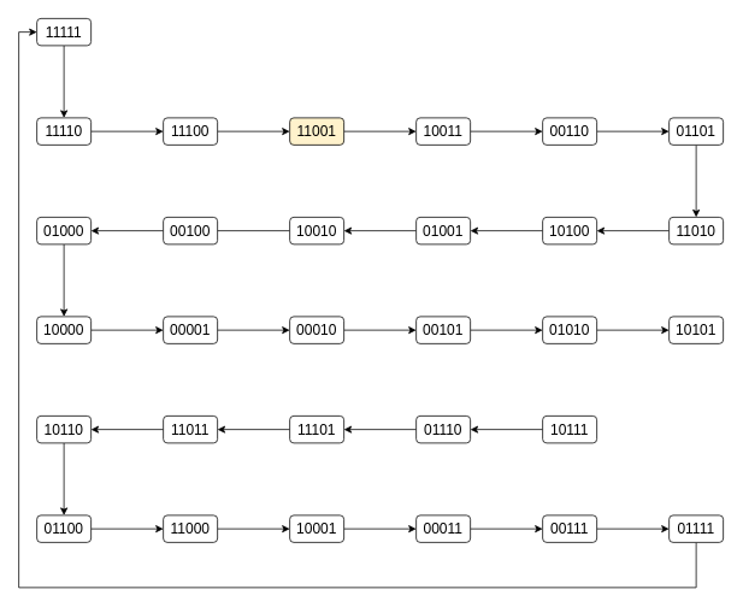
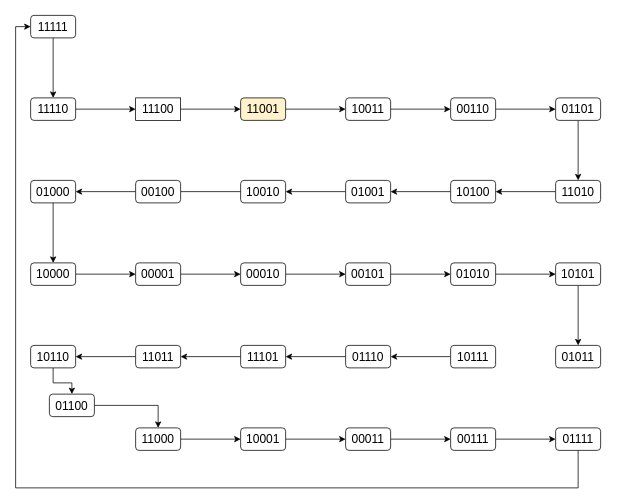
  <mxCell id="0" />
  <mxCell id="1" parent="0" />
  <mxCell id="2" value="" style="edgeStyle=orthogonalEdgeStyle;rounded=0;orthogonalLoop=1;jettySize=auto;html=1;" parent="1" source="4" target="6" edge="1"><mxGeometry relative="1" as="geometry" /></mxCell>
  <mxCell id="3" value="" style="edgeStyle=orthogonalEdgeStyle;rounded=0;orthogonalLoop=1;jettySize=auto;html=1;" parent="1" source="62" target="4" edge="1"><mxGeometry relative="1" as="geometry" /></mxCell>
  <mxCell id="4" value="&lt;font style=&quot;font-size: 16px&quot;&gt;11110&lt;/font&gt;" style="rounded=1;whiteSpace=wrap;html=1;" parent="1" vertex="1"><mxGeometry x="40" y="130" width="60" height="30" as="geometry" /></mxCell>
  <mxCell id="5" value="" style="edgeStyle=orthogonalEdgeStyle;rounded=0;orthogonalLoop=1;jettySize=auto;html=1;" parent="1" source="6" target="8" edge="1"><mxGeometry relative="1" as="geometry" /></mxCell>
- <mxCell id="6" value="&lt;font style=&quot;font-size: 16px&quot;&gt;11100&lt;/font&gt;" style="rounded=1;whiteSpace=wrap;html=1;" parent="1" vertex="1"><mxGeometry x="180" y="130" width="60" height="30" as="geometry" /></mxCell>
+ <mxCell id="6" value="&lt;font style=&quot;font-size: 16px&quot;&gt;11100&lt;/font&gt;" style="whiteSpace=wrap;html=1;rounded=0;" parent="1" vertex="1"><mxGeometry x="180" y="130" width="60" height="30" as="geometry" /></mxCell>
  <mxCell id="7" value="" style="edgeStyle=orthogonalEdgeStyle;rounded=0;orthogonalLoop=1;jettySize=auto;html=1;" parent="1" source="8" target="10" edge="1"><mxGeometry relative="1" as="geometry" /></mxCell>
  <mxCell id="8" value="&lt;span style=&quot;font-size: 16px&quot;&gt;11001&lt;/span&gt;" style="rounded=1;whiteSpace=wrap;html=1;fillColor=#fff2cc;" parent="1" vertex="1"><mxGeometry x="320" y="130" width="60" height="30" as="geometry" /></mxCell>
  <mxCell id="9" value="" style="edgeStyle=orthogonalEdgeStyle;rounded=0;orthogonalLoop=1;jettySize=auto;html=1;" parent="1" source="10" target="12" edge="1"><mxGeometry relative="1" as="geometry" /></mxCell>
  <mxCell id="10" value="&lt;font style=&quot;font-size: 16px&quot;&gt;10011&lt;/font&gt;" style="rounded=1;whiteSpace=wrap;html=1;" parent="1" vertex="1"><mxGeometry x="460" y="130" width="60" height="30" as="geometry" /></mxCell>
  <mxCell id="11" value="" style="edgeStyle=orthogonalEdgeStyle;rounded=0;orthogonalLoop=1;jettySize=auto;html=1;" parent="1" source="12" target="14" edge="1"><mxGeometry relative="1" as="geometry" /></mxCell>
  <mxCell id="12" value="&lt;font style=&quot;font-size: 16px&quot;&gt;00110&lt;/font&gt;" style="rounded=1;whiteSpace=wrap;html=1;" parent="1" vertex="1"><mxGeometry x="600" y="130" width="60" height="30" as="geometry" /></mxCell>
  <mxCell id="13" value="" style="edgeStyle=orthogonalEdgeStyle;rounded=0;orthogonalLoop=1;jettySize=auto;html=1;" parent="1" source="14" target="16" edge="1"><mxGeometry relative="1" as="geometry" /></mxCell>
  <mxCell id="14" value="&lt;font style=&quot;font-size: 16px&quot;&gt;01101&lt;/font&gt;" style="rounded=1;whiteSpace=wrap;html=1;" parent="1" vertex="1"><mxGeometry x="740" y="130" width="60" height="30" as="geometry" /></mxCell>
  <mxCell id="15" value="" style="edgeStyle=orthogonalEdgeStyle;rounded=0;orthogonalLoop=1;jettySize=auto;html=1;" parent="1" source="16" target="18" edge="1"><mxGeometry relative="1" as="geometry" /></mxCell>
  <mxCell id="16" value="&lt;font style=&quot;font-size: 16px&quot;&gt;11010&lt;/font&gt;" style="rounded=1;whiteSpace=wrap;html=1;" parent="1" vertex="1"><mxGeometry x="740" y="240" width="60" height="30" as="geometry" /></mxCell>
  <mxCell id="17" value="" style="edgeStyle=orthogonalEdgeStyle;rounded=0;orthogonalLoop=1;jettySize=auto;html=1;" parent="1" source="18" target="20" edge="1"><mxGeometry relative="1" as="geometry" /></mxCell>
  <mxCell id="18" value="&lt;font style=&quot;font-size: 16px&quot;&gt;10100&lt;/font&gt;" style="rounded=1;whiteSpace=wrap;html=1;" parent="1" vertex="1"><mxGeometry x="600" y="240" width="60" height="30" as="geometry" /></mxCell>
  <mxCell id="19" value="" style="edgeStyle=orthogonalEdgeStyle;rounded=0;orthogonalLoop=1;jettySize=auto;html=1;" parent="1" source="20" target="22" edge="1"><mxGeometry relative="1" as="geometry" /></mxCell>
  <mxCell id="20" value="&lt;font style=&quot;font-size: 16px&quot;&gt;01001&lt;/font&gt;" style="rounded=1;whiteSpace=wrap;html=1;" parent="1" vertex="1"><mxGeometry x="460" y="240" width="60" height="30" as="geometry" /></mxCell>
  <mxCell id="21" value="" style="edgeStyle=orthogonalEdgeStyle;rounded=0;orthogonalLoop=1;jettySize=auto;html=1;endArrow=none;" parent="1" source="22" target="24" edge="1"><mxGeometry relative="1" as="geometry" /></mxCell>
  <mxCell id="22" value="&lt;font style=&quot;font-size: 16px&quot;&gt;10010&lt;/font&gt;" style="rounded=1;whiteSpace=wrap;html=1;" parent="1" vertex="1"><mxGeometry x="320" y="240" width="60" height="30" as="geometry" /></mxCell>
  <mxCell id="23" value="" style="edgeStyle=orthogonalEdgeStyle;rounded=0;orthogonalLoop=1;jettySize=auto;html=1;" parent="1" source="24" target="26" edge="1"><mxGeometry relative="1" as="geometry" /></mxCell>
  <mxCell id="24" value="&lt;font style=&quot;font-size: 16px&quot;&gt;00100&lt;/font&gt;" style="rounded=1;whiteSpace=wrap;html=1;" parent="1" vertex="1"><mxGeometry x="180" y="240" width="60" height="30" as="geometry" /></mxCell>
  <mxCell id="25" value="" style="edgeStyle=orthogonalEdgeStyle;rounded=0;orthogonalLoop=1;jettySize=auto;html=1;" parent="1" source="26" target="28" edge="1"><mxGeometry relative="1" as="geometry" /></mxCell>
  <mxCell id="26" value="&lt;font style=&quot;font-size: 16px&quot;&gt;01000&lt;/font&gt;" style="rounded=1;whiteSpace=wrap;html=1;" parent="1" vertex="1"><mxGeometry x="40" y="240" width="60" height="30" as="geometry" /></mxCell>
  <mxCell id="27" value="" style="edgeStyle=orthogonalEdgeStyle;rounded=0;orthogonalLoop=1;jettySize=auto;html=1;" parent="1" source="28" target="30" edge="1"><mxGeometry relative="1" as="geometry" /></mxCell>
  <mxCell id="28" value="&lt;font style=&quot;font-size: 16px&quot;&gt;10000&lt;/font&gt;" style="rounded=1;whiteSpace=wrap;html=1;" parent="1" vertex="1"><mxGeometry x="40" y="350" width="60" height="30" as="geometry" /></mxCell>
  <mxCell id="29" value="" style="edgeStyle=orthogonalEdgeStyle;rounded=0;orthogonalLoop=1;jettySize=auto;html=1;" parent="1" source="30" target="32" edge="1"><mxGeometry relative="1" as="geometry" /></mxCell>
  <mxCell id="30" value="&lt;font style=&quot;font-size: 16px&quot;&gt;00001&lt;/font&gt;" style="rounded=1;whiteSpace=wrap;html=1;" parent="1" vertex="1"><mxGeometry x="180" y="350" width="60" height="30" as="geometry" /></mxCell>
  <mxCell id="31" value="" style="edgeStyle=orthogonalEdgeStyle;rounded=0;orthogonalLoop=1;jettySize=auto;html=1;" parent="1" source="32" target="34" edge="1"><mxGeometry relative="1" as="geometry" /></mxCell>
  <mxCell id="32" value="&lt;font style=&quot;font-size: 16px&quot;&gt;00010&lt;/font&gt;" style="rounded=1;whiteSpace=wrap;html=1;" parent="1" vertex="1"><mxGeometry x="320" y="350" width="60" height="30" as="geometry" /></mxCell>
  <mxCell id="33" value="" style="edgeStyle=orthogonalEdgeStyle;rounded=0;orthogonalLoop=1;jettySize=auto;html=1;" parent="1" source="34" target="36" edge="1"><mxGeometry relative="1" as="geometry" /></mxCell>
  <mxCell id="34" value="&lt;font style=&quot;font-size: 16px&quot;&gt;00101&lt;/font&gt;" style="rounded=1;whiteSpace=wrap;html=1;" parent="1" vertex="1"><mxGeometry x="460" y="350" width="60" height="30" as="geometry" /></mxCell>
  <mxCell id="35" value="" style="edgeStyle=orthogonalEdgeStyle;rounded=0;orthogonalLoop=1;jettySize=auto;html=1;" parent="1" source="36" target="38" edge="1"><mxGeometry relative="1" as="geometry" /></mxCell>
  <mxCell id="36" value="&lt;font style=&quot;font-size: 16px&quot;&gt;01010&lt;/font&gt;" style="rounded=1;whiteSpace=wrap;html=1;" parent="1" vertex="1"><mxGeometry x="600" y="350" width="60" height="30" as="geometry" /></mxCell>
+ <mxCell id="37" value="" style="edgeStyle=orthogonalEdgeStyle;rounded=0;orthogonalLoop=1;jettySize=auto;html=1;" parent="1" source="38" target="39" edge="1"><mxGeometry relative="1" as="geometry" /></mxCell>
  <mxCell id="38" value="&lt;font style=&quot;font-size: 16px&quot;&gt;10101&lt;/font&gt;" style="rounded=1;whiteSpace=wrap;html=1;" parent="1" vertex="1"><mxGeometry x="740" y="350" width="60" height="30" as="geometry" /></mxCell>
+ <mxCell id="39" value="&lt;font style=&quot;font-size: 16px&quot;&gt;01011&lt;/font&gt;" style="rounded=1;whiteSpace=wrap;html=1;" parent="1" vertex="1"><mxGeometry x="740" y="460" width="60" height="30" as="geometry" /></mxCell>
  <mxCell id="40" value="" style="edgeStyle=orthogonalEdgeStyle;rounded=0;orthogonalLoop=1;jettySize=auto;html=1;" parent="1" source="41" target="43" edge="1"><mxGeometry relative="1" as="geometry" /></mxCell>
  <mxCell id="41" value="&lt;span style=&quot;font-size: 16px&quot;&gt;10111&lt;/span&gt;" style="rounded=1;whiteSpace=wrap;html=1;" parent="1" vertex="1"><mxGeometry x="600" y="460" width="60" height="30" as="geometry" /></mxCell>
  <mxCell id="42" value="" style="edgeStyle=orthogonalEdgeStyle;rounded=0;orthogonalLoop=1;jettySize=auto;html=1;" parent="1" source="43" target="45" edge="1"><mxGeometry relative="1" as="geometry" /></mxCell>
  <mxCell id="43" value="&lt;font style=&quot;font-size: 16px&quot;&gt;01110&lt;/font&gt;" style="rounded=1;whiteSpace=wrap;html=1;" parent="1" vertex="1"><mxGeometry x="460" y="460" width="60" height="30" as="geometry" /></mxCell>
  <mxCell id="44" value="" style="edgeStyle=orthogonalEdgeStyle;rounded=0;orthogonalLoop=1;jettySize=auto;html=1;" parent="1" source="45" target="47" edge="1"><mxGeometry relative="1" as="geometry" /></mxCell>
  <mxCell id="45" value="&lt;font style=&quot;font-size: 16px&quot;&gt;11101&lt;/font&gt;" style="rounded=1;whiteSpace=wrap;html=1;" parent="1" vertex="1"><mxGeometry x="320" y="460" width="60" height="30" as="geometry" /></mxCell>
  <mxCell id="46" value="" style="edgeStyle=orthogonalEdgeStyle;rounded=0;orthogonalLoop=1;jettySize=auto;html=1;" parent="1" source="47" target="49" edge="1"><mxGeometry relative="1" as="geometry" /></mxCell>
  <mxCell id="47" value="&lt;font style=&quot;font-size: 16px&quot;&gt;11011&lt;/font&gt;" style="rounded=1;whiteSpace=wrap;html=1;" parent="1" vertex="1"><mxGeometry x="180" y="460" width="60" height="30" as="geometry" /></mxCell>
  <mxCell id="48" value="" style="edgeStyle=orthogonalEdgeStyle;rounded=0;orthogonalLoop=1;jettySize=auto;html=1;" parent="1" source="49" target="51" edge="1"><mxGeometry relative="1" as="geometry" /></mxCell>
  <mxCell id="49" value="&lt;font style=&quot;font-size: 16px&quot;&gt;10110&lt;/font&gt;" style="rounded=1;whiteSpace=wrap;html=1;" parent="1" vertex="1"><mxGeometry x="40" y="460" width="60" height="30" as="geometry" /></mxCell>
  <mxCell id="50" value="" style="edgeStyle=orthogonalEdgeStyle;rounded=0;orthogonalLoop=1;jettySize=auto;html=1;" parent="1" source="51" target="53" edge="1"><mxGeometry relative="1" as="geometry" /></mxCell>
- <mxCell id="51" value="&lt;font style=&quot;font-size: 16px&quot;&gt;01100&lt;/font&gt;" style="rounded=1;whiteSpace=wrap;html=1;" parent="1" vertex="1"><mxGeometry x="40" y="570" width="60" height="30" as="geometry" /></mxCell>
+ <mxCell id="51" value="&lt;font style=&quot;font-size: 16px&quot;&gt;01100&lt;/font&gt;" style="rounded=1;whiteSpace=wrap;html=1;" parent="1" vertex="1"><mxGeometry x="65" y="525" width="60" height="30" as="geometry" /></mxCell>
  <mxCell id="52" value="" style="edgeStyle=orthogonalEdgeStyle;rounded=0;orthogonalLoop=1;jettySize=auto;html=1;" parent="1" source="53" target="55" edge="1"><mxGeometry relative="1" as="geometry" /></mxCell>
  <mxCell id="53" value="&lt;font style=&quot;font-size: 16px&quot;&gt;11000&lt;/font&gt;" style="rounded=1;whiteSpace=wrap;html=1;" parent="1" vertex="1"><mxGeometry x="180" y="570" width="60" height="30" as="geometry" /></mxCell>
  <mxCell id="54" value="" style="edgeStyle=orthogonalEdgeStyle;rounded=0;orthogonalLoop=1;jettySize=auto;html=1;" parent="1" source="55" target="57" edge="1"><mxGeometry relative="1" as="geometry" /></mxCell>
  <mxCell id="55" value="&lt;font style=&quot;font-size: 16px&quot;&gt;10001&lt;/font&gt;" style="rounded=1;whiteSpace=wrap;html=1;" parent="1" vertex="1"><mxGeometry x="320" y="570" width="60" height="30" as="geometry" /></mxCell>
  <mxCell id="56" value="" style="edgeStyle=orthogonalEdgeStyle;rounded=0;orthogonalLoop=1;jettySize=auto;html=1;" parent="1" source="57" target="59" edge="1"><mxGeometry relative="1" as="geometry" /></mxCell>
  <mxCell id="57" value="&lt;font style=&quot;font-size: 16px&quot;&gt;00011&lt;/font&gt;" style="rounded=1;whiteSpace=wrap;html=1;" parent="1" vertex="1"><mxGeometry x="460" y="570" width="60" height="30" as="geometry" /></mxCell>
  <mxCell id="58" value="" style="edgeStyle=orthogonalEdgeStyle;rounded=0;orthogonalLoop=1;jettySize=auto;html=1;" parent="1" source="59" target="61" edge="1"><mxGeometry relative="1" as="geometry" /></mxCell>
  <mxCell id="59" value="&lt;font style=&quot;font-size: 16px&quot;&gt;00111&lt;/font&gt;" style="rounded=1;whiteSpace=wrap;html=1;" parent="1" vertex="1"><mxGeometry x="600" y="570" width="60" height="30" as="geometry" /></mxCell>
  <mxCell id="60" style="edgeStyle=orthogonalEdgeStyle;rounded=0;orthogonalLoop=1;jettySize=auto;html=1;entryX=0;entryY=0.5;entryDx=0;entryDy=0;" edge="1" parent="1" source="61" target="62"><mxGeometry relative="1" as="geometry"><Array as="points"><mxPoint x="770" y="650" /><mxPoint x="20" y="650" /><mxPoint x="20" y="35" /></Array></mxGeometry></mxCell>
  <mxCell id="61" value="&lt;font style=&quot;font-size: 16px&quot;&gt;01111&lt;/font&gt;" style="rounded=1;whiteSpace=wrap;html=1;" parent="1" vertex="1"><mxGeometry x="740" y="570" width="60" height="30" as="geometry" /></mxCell>
  <mxCell id="62" value="&lt;font style=&quot;font-size: 16px&quot;&gt;11111&lt;/font&gt;" style="rounded=1;whiteSpace=wrap;html=1;" parent="1" vertex="1"><mxGeometry x="40" y="20" width="60" height="30" as="geometry" /></mxCell>
